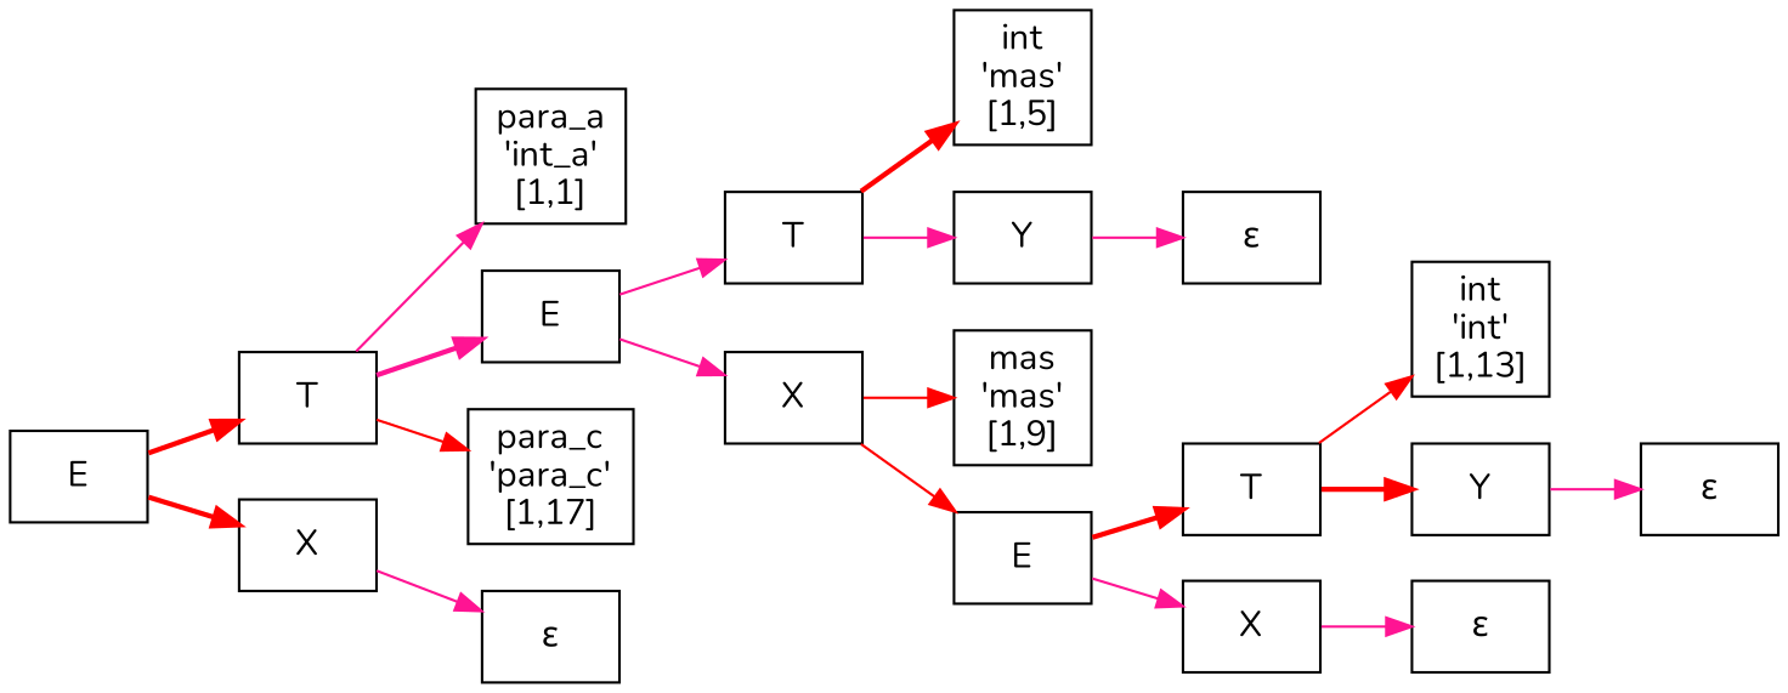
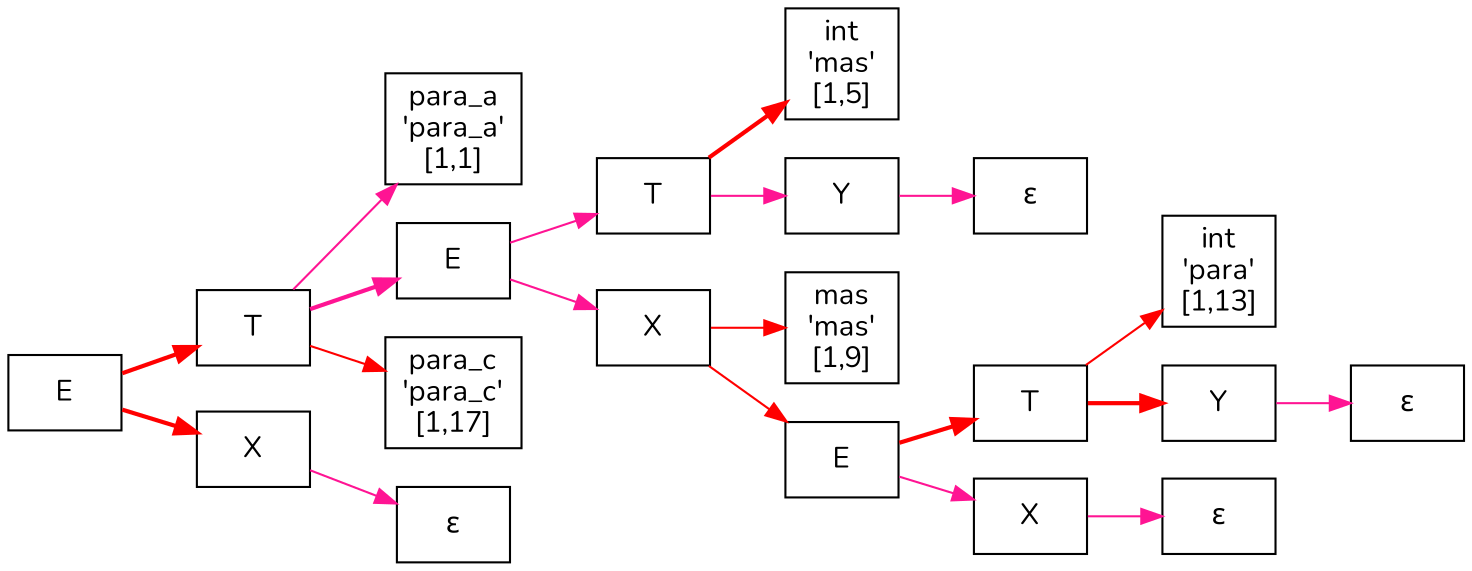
  digraph {
    fontname=Nunito
    rankdir=LR
    node [fontname=Nunito shape=box]
    edge [color=deeppink fontname=Nunito style=solid]
    n1 [label=E]
    n2 [label=T]
    n3 [label=X]
-   n4 [label="para_a\n'int_a'\n[1,1]"]
+   n4 [label="para_a\n'para_a'\n[1,1]"]
    n5 [label=E]
    n6 [label="para_c\n'para_c'\n[1,17]"]
    n7 [label="ε"]
    n8 [label=T]
    n9 [label=X]
    n10 [label="int\n'mas'\n[1,5]"]
    n11 [label=Y]
    n12 [label="mas\n'mas'\n[1,9]"]
    n13 [label=E]
    n14 [label="ε"]
    n15 [label=T]
    n16 [label=X]
-   n17 [label="int\n'int'\n[1,13]"]
+   n17 [label="int\n'para'\n[1,13]"]
    n18 [label=Y]
    n19 [label="ε"]
    n20 [label="ε"]
    n1 -> n2 [color=red style=bold]
    n1 -> n3 [color=red style=bold]
    n2 -> n4
    n2 -> n5 [style=bold]
    n2 -> n6 [color=red]
    n3 -> n7
    n5 -> n8
    n5 -> n9
    n8 -> n10 [color=red style=bold]
    n8 -> n11
    n9 -> n12 [color=red]
    n9 -> n13 [color=red]
    n11 -> n14
    n13 -> n15 [color=red style=bold]
    n13 -> n16
    n15 -> n17 [color=red]
    n15 -> n18 [color=red style=bold]
    n16 -> n19
    n18 -> n20
  }
